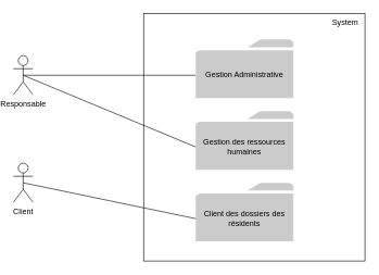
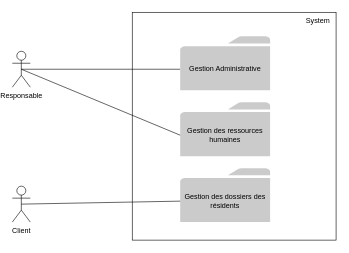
  <mxCell id="0" />
  <mxCell id="1" parent="0" />
  <mxCell id="2" value="" style="rounded=0;whiteSpace=wrap;html=1;" parent="1" vertex="1"><mxGeometry x="220" y="20" width="340" height="380" as="geometry" /></mxCell>
  <mxCell id="3" style="edgeStyle=orthogonalEdgeStyle;rounded=0;orthogonalLoop=1;jettySize=auto;html=1;exitX=0.5;exitY=0.5;exitDx=0;exitDy=0;exitPerimeter=0;entryX=0;entryY=0.5;entryDx=0;entryDy=0;endArrow=none;endFill=0;" parent="1" source="4" target="9" edge="1"><mxGeometry relative="1" as="geometry" /></mxCell>
  <mxCell id="4" value="Responsable" style="shape=umlActor;verticalLabelPosition=bottom;verticalAlign=top;html=1;" parent="1" vertex="1"><mxGeometry x="20" y="85" width="30" height="60" as="geometry" /></mxCell>
- <mxCell id="5" value="Client" style="shape=umlActor;verticalLabelPosition=bottom;verticalAlign=top;html=1;" parent="1" vertex="1"><mxGeometry x="20" y="250" width="30" height="60" as="geometry" /></mxCell>
+ <mxCell id="5" value="Client" style="shape=umlActor;verticalLabelPosition=bottom;verticalAlign=top;html=1;" parent="1" vertex="1"><mxGeometry x="20" y="310" width="30" height="60" as="geometry" /></mxCell>
  <mxCell id="6" value="" style="sketch=0;pointerEvents=1;shadow=0;dashed=0;html=1;strokeColor=none;labelPosition=center;verticalLabelPosition=bottom;verticalAlign=top;outlineConnect=0;align=center;shape=mxgraph.office.concepts.folder;fillColor=#CCCBCB;" parent="1" vertex="1"><mxGeometry x="300" y="60" width="150" height="90" as="geometry" /></mxCell>
  <mxCell id="7" value="" style="sketch=0;pointerEvents=1;shadow=0;dashed=0;html=1;strokeColor=none;labelPosition=center;verticalLabelPosition=bottom;verticalAlign=top;outlineConnect=0;align=center;shape=mxgraph.office.concepts.folder;fillColor=#CCCBCB;" parent="1" vertex="1"><mxGeometry x="300" y="170" width="150" height="90" as="geometry" /></mxCell>
  <mxCell id="8" value="" style="sketch=0;pointerEvents=1;shadow=0;dashed=0;html=1;strokeColor=none;labelPosition=center;verticalLabelPosition=bottom;verticalAlign=top;outlineConnect=0;align=center;shape=mxgraph.office.concepts.folder;fillColor=#CCCBCB;" parent="1" vertex="1"><mxGeometry x="300" y="280" width="150" height="90" as="geometry" /></mxCell>
  <mxCell id="9" value="Gestion Administrative&lt;span style=&quot;color: rgba(0 , 0 , 0 , 0) ; font-family: monospace ; font-size: 0px&quot;&gt;%3CmxGraphModel%3E%3Croot%3E%3CmxCell%20id%3D%220%22%2F%3E%3CmxCell%20id%3D%221%22%20parent%3D%220%22%2F%3E%3CmxCell%20id%3D%222%22%20value%3D%22%22%20style%3D%22sketch%3D0%3BpointerEvents%3D1%3Bshadow%3D0%3Bdashed%3D0%3Bhtml%3D1%3BstrokeColor%3Dnone%3BlabelPosition%3Dcenter%3BverticalLabelPosition%3Dbottom%3BverticalAlign%3Dtop%3BoutlineConnect%3D0%3Balign%3Dcenter%3Bshape%3Dmxgraph.office.concepts.folder%3BfillColor%3D%23CCCBCB%3B%22%20vertex%3D%221%22%20parent%3D%221%22%3E%3CmxGeometry%20x%3D%22430%22%20y%3D%22220%22%20width%3D%22120%22%20height%3D%2290%22%20as%3D%22geometry%22%2F%3E%3C%2FmxCell%3E%3C%2Froot%3E%3C%2FmxGraphModel%3E&lt;/span&gt;" style="text;html=1;strokeColor=none;fillColor=none;align=center;verticalAlign=middle;whiteSpace=wrap;rounded=0;" parent="1" vertex="1"><mxGeometry x="300" y="80" width="150" height="70" as="geometry" /></mxCell>
  <mxCell id="10" value="Gestion des ressources humaines&lt;span style=&quot;color: rgba(0 , 0 , 0 , 0) ; font-family: monospace ; font-size: 0px&quot;&gt;%3CmxGraphModel%3E%3Croot%3E%3CmxCell%20id%3D%220%22%2F%3E%3CmxCell%20id%3D%221%22%20parent%3D%220%22%2F%3E%3CmxCell%20id%3D%222%22%20value%3D%22%22%20style%3D%22sketch%3D0%3BpointerEvents%3D1%3Bshadow%3D0%3Bdashed%3D0%3Bhtml%3D1%3BstrokeColor%3Dnone%3BlabelPosition%3Dcenter%3BverticalLabelPosition%3Dbottom%3BverticalAlign%3Dtop%3BoutlineConnect%3D0%3Balign%3Dcenter%3Bshape%3Dmxgraph.office.concepts.folder%3BfillColor%3D%23CCCBCB%3B%22%20vertex%3D%221%22%20parent%3D%221%22%3E%3CmxGeometry%20x%3D%22430%22%20y%3D%22220%22%20width%3D%22120%22%20height%3D%2290%22%20as%3D%22geometry%22%2F%3E%3C%2FmxCell%3E%3C%2Froot%3E%3C%2FmxGraphModel%3E&lt;/span&gt;" style="text;html=1;strokeColor=none;fillColor=none;align=center;verticalAlign=middle;whiteSpace=wrap;rounded=0;" parent="1" vertex="1"><mxGeometry x="300" y="190" width="150" height="70" as="geometry" /></mxCell>
- <mxCell id="11" value="Client des dossiers des résidents" style="text;html=1;strokeColor=none;fillColor=none;align=center;verticalAlign=middle;whiteSpace=wrap;rounded=0;" parent="1" vertex="1"><mxGeometry x="300" y="300" width="150" height="70" as="geometry" /></mxCell>
+ <mxCell id="11" value="Gestion des dossiers des résidents" style="text;html=1;strokeColor=none;fillColor=none;align=center;verticalAlign=middle;whiteSpace=wrap;rounded=0;" parent="1" vertex="1"><mxGeometry x="300" y="300" width="150" height="70" as="geometry" /></mxCell>
  <mxCell id="12" value="" style="endArrow=none;html=1;rounded=0;exitX=0.5;exitY=0.5;exitDx=0;exitDy=0;exitPerimeter=0;entryX=0;entryY=0.5;entryDx=0;entryDy=0;" parent="1" source="4" target="10" edge="1"><mxGeometry width="50" height="50" relative="1" as="geometry"><mxPoint x="290" y="290" as="sourcePoint" /><mxPoint x="340" y="240" as="targetPoint" /></mxGeometry></mxCell>
  <mxCell id="13" value="" style="endArrow=none;html=1;rounded=0;exitX=0.5;exitY=0.5;exitDx=0;exitDy=0;exitPerimeter=0;entryX=0;entryY=0.5;entryDx=0;entryDy=0;" parent="1" source="5" target="11" edge="1"><mxGeometry width="50" height="50" relative="1" as="geometry"><mxPoint x="290" y="290" as="sourcePoint" /><mxPoint x="340" y="240" as="targetPoint" /></mxGeometry></mxCell>
  <mxCell id="14" value="System" style="text;html=1;strokeColor=none;fillColor=none;align=center;verticalAlign=middle;whiteSpace=wrap;rounded=0;" parent="1" vertex="1"><mxGeometry x="500" y="20" width="60" height="30" as="geometry" /></mxCell>
